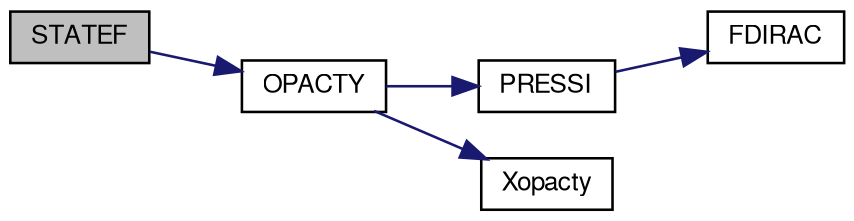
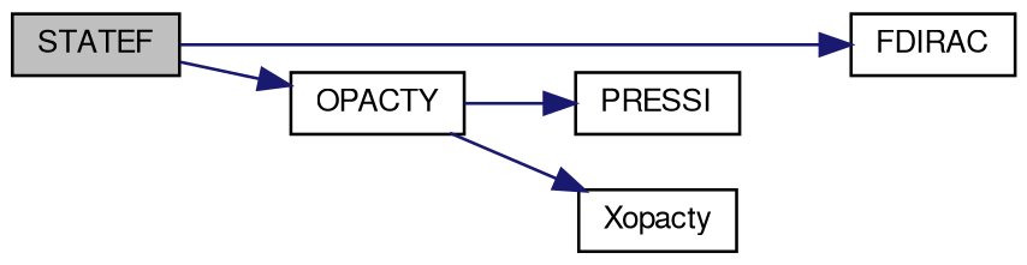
  digraph {
    rankdir=LR
    node [color=black fillcolor=white fontname=FreeSans fontsize=10 shape=record style=filled]
    edge [color=midnightblue fontname=FreeSans fontsize=10 labelfontname=FreeSans labelfontsize=10 style=solid]
    n1 [fillcolor=grey75 fontcolor=black height=0.2 label=STATEF width=0.4]
    n2 [height=0.2 label=FDIRAC width=0.4]
    n3 [height=0.2 label=OPACTY width=0.4]
    n4 [height=0.2 label=PRESSI width=0.4]
    n5 [height=0.2 label=Xopacty width=0.4]
-   n4 -> n2
+   n1 -> n2
    n1 -> n3
    n3 -> n4
    n3 -> n5
  }
